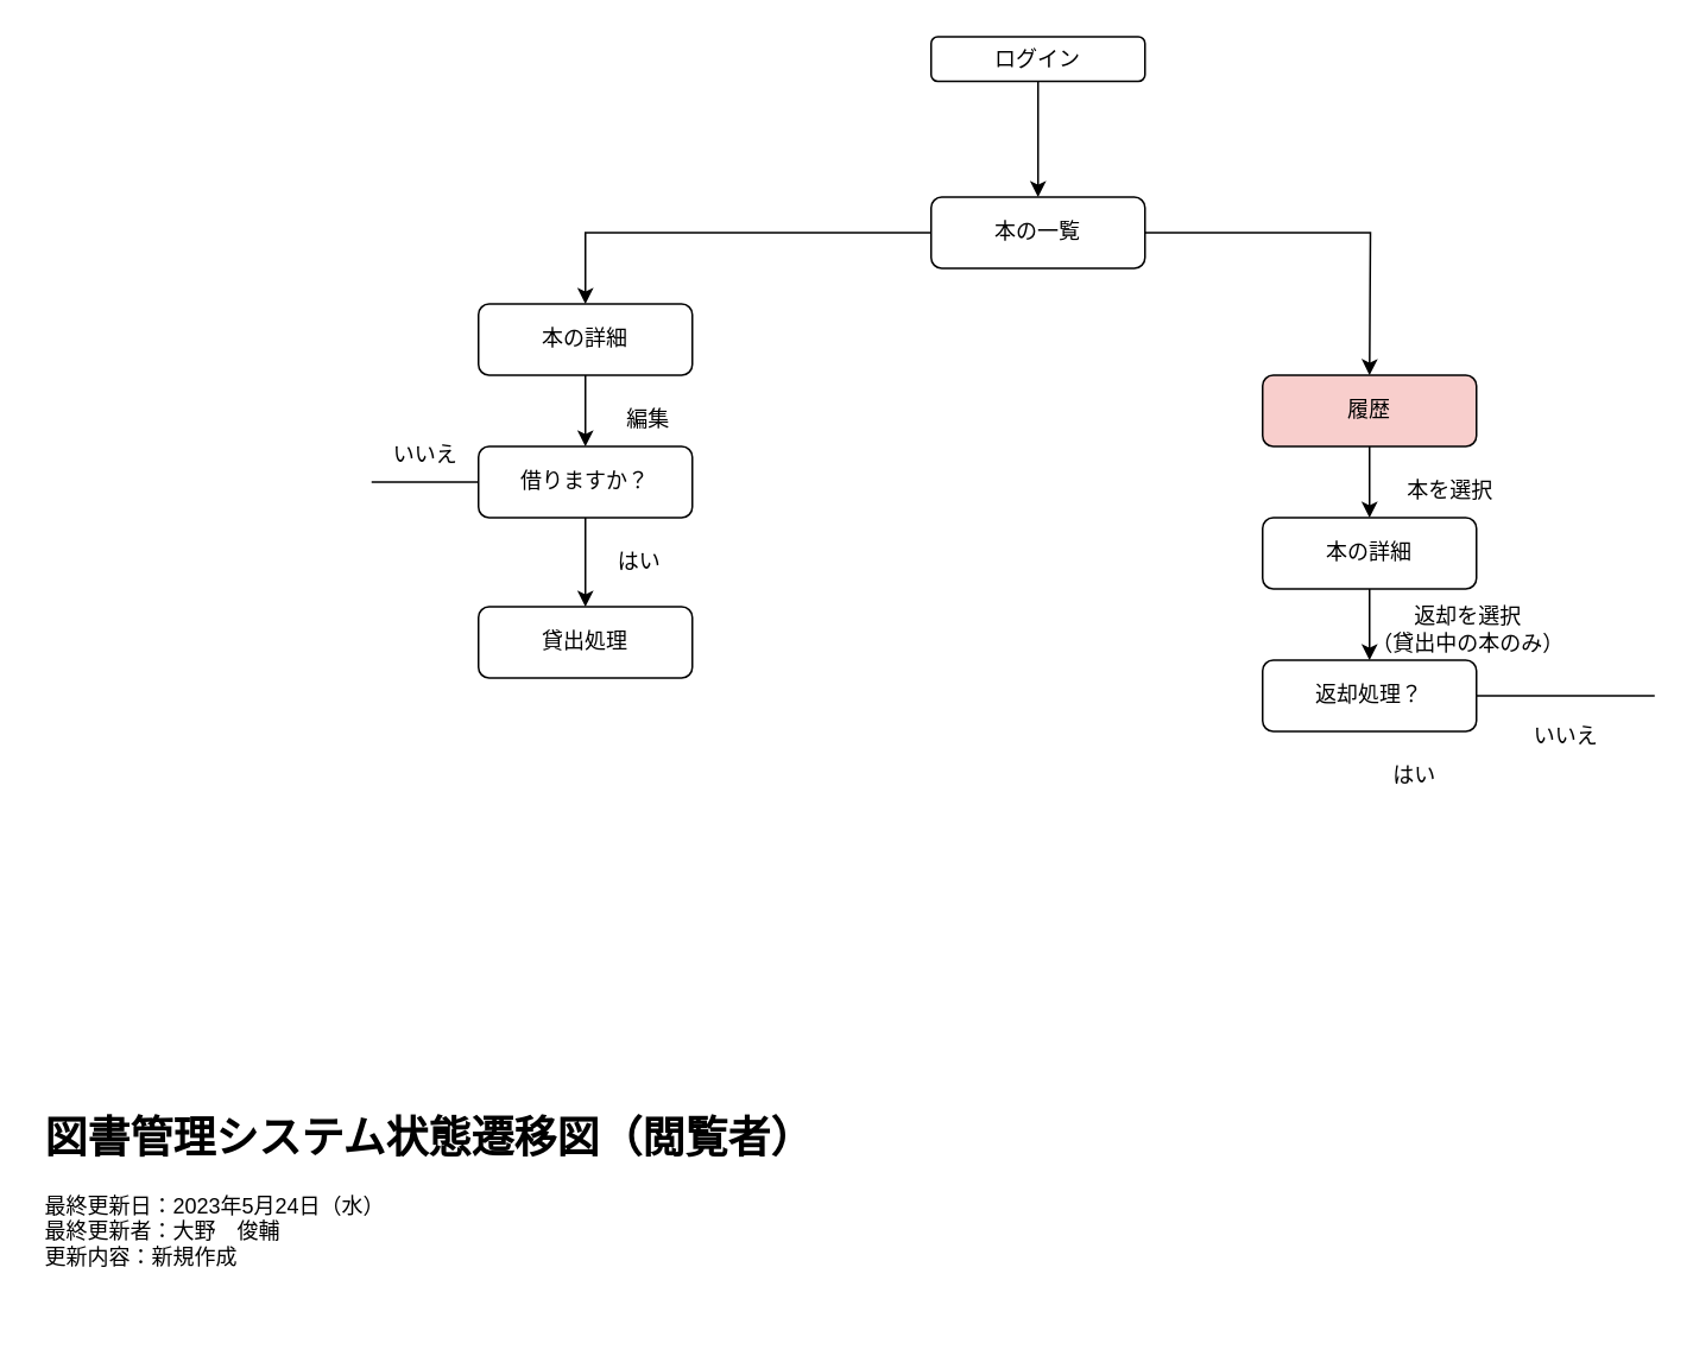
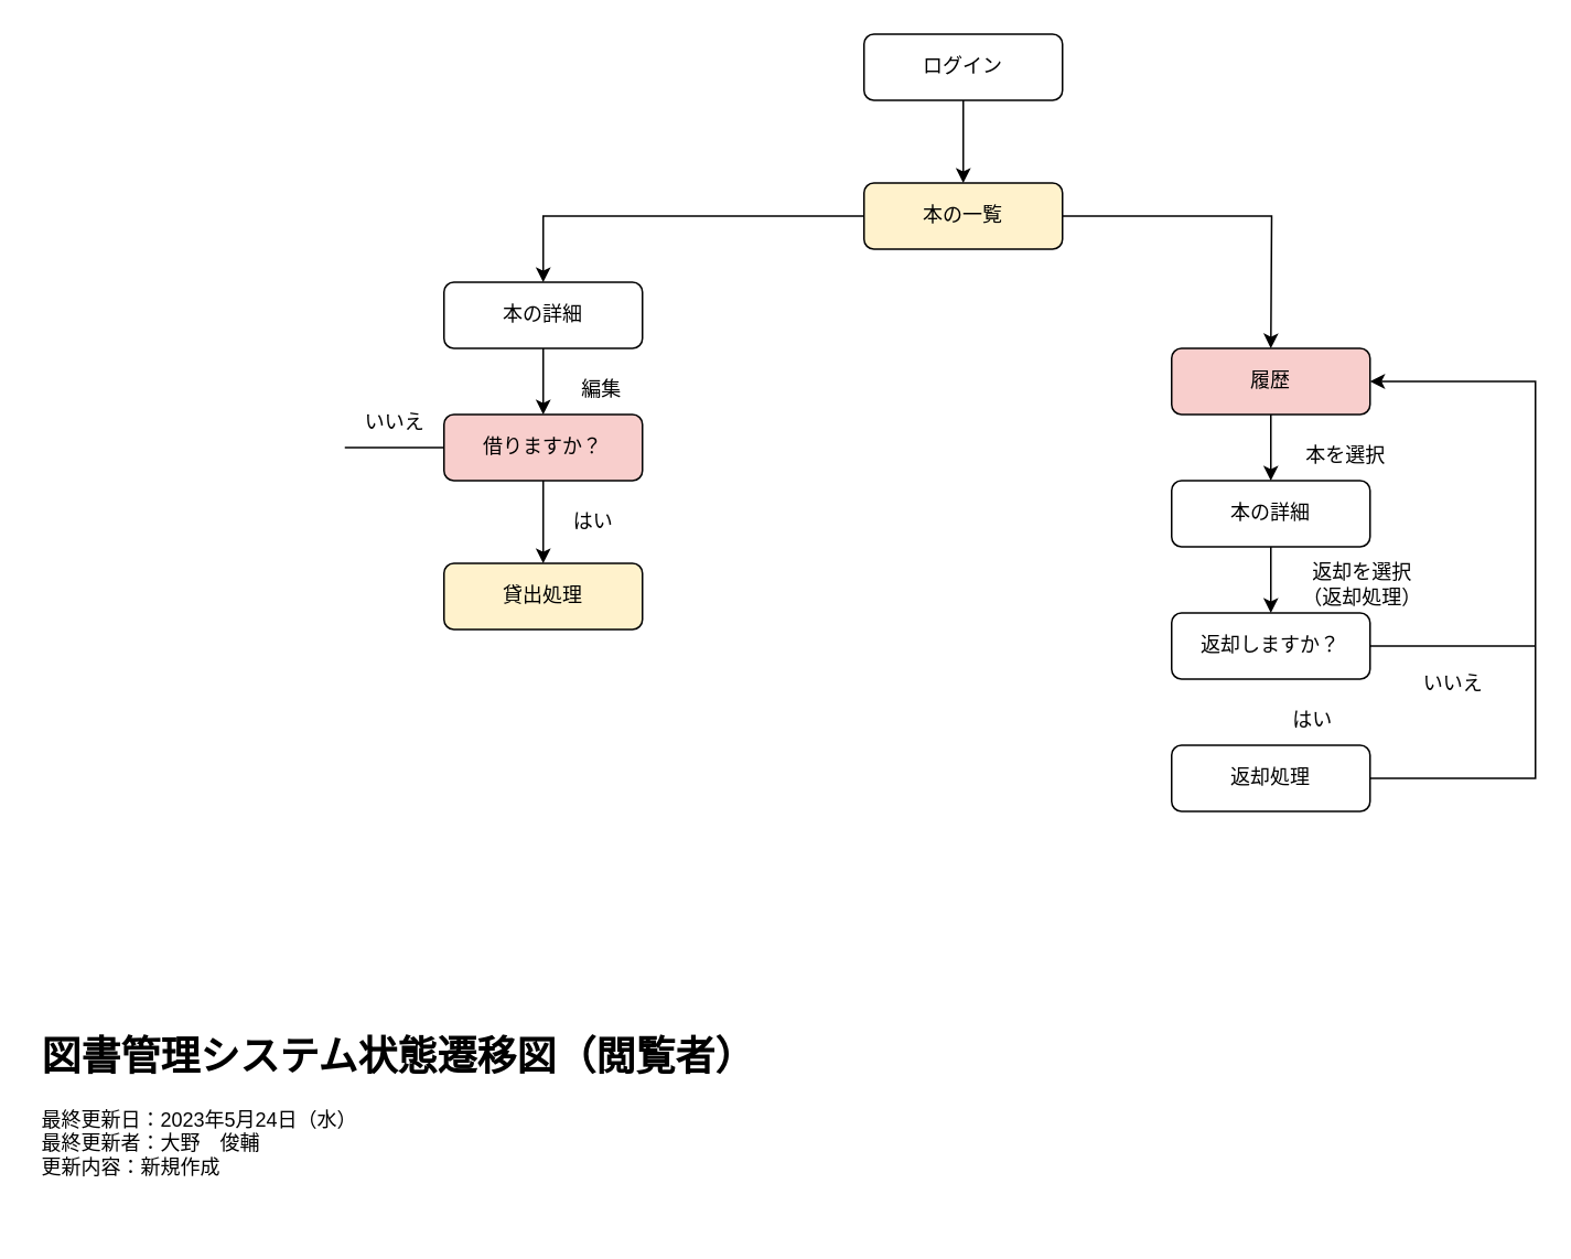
  <mxCell id="0" />
  <mxCell id="1" parent="0" />
  <mxCell id="2" style="edgeStyle=orthogonalEdgeStyle;rounded=0;orthogonalLoop=1;jettySize=auto;html=1;" parent="1" source="3" edge="1"><mxGeometry relative="1" as="geometry"><mxPoint x="582" y="110" as="targetPoint" /></mxGeometry></mxCell>
- <mxCell id="3" value="ログイン" style="rounded=1;whiteSpace=wrap;html=1;fontSize=12;glass=0;strokeWidth=1;shadow=0;" parent="1" vertex="1"><mxGeometry x="522" y="20" width="120" height="25" as="geometry" /></mxCell>
+ <mxCell id="3" value="ログイン" style="rounded=1;whiteSpace=wrap;html=1;fontSize=12;glass=0;strokeWidth=1;shadow=0;" parent="1" vertex="1"><mxGeometry x="522" y="20" width="120" height="40" as="geometry" /></mxCell>
  <mxCell id="4" style="edgeStyle=orthogonalEdgeStyle;rounded=0;orthogonalLoop=1;jettySize=auto;html=1;" parent="1" source="6" edge="1"><mxGeometry relative="1" as="geometry"><mxPoint x="768" y="210" as="targetPoint" /></mxGeometry></mxCell>
  <mxCell id="5" style="edgeStyle=orthogonalEdgeStyle;rounded=0;orthogonalLoop=1;jettySize=auto;html=1;entryX=0.5;entryY=0;entryDx=0;entryDy=0;" edge="1" parent="1" source="6" target="7"><mxGeometry relative="1" as="geometry" /></mxCell>
- <mxCell id="6" value="本の一覧" style="rounded=1;whiteSpace=wrap;html=1;fontSize=12;glass=0;strokeWidth=1;shadow=0;" parent="1" vertex="1"><mxGeometry x="522" y="110" width="120" height="40" as="geometry" /></mxCell>
+ <mxCell id="6" value="本の一覧" style="rounded=1;whiteSpace=wrap;html=1;fontSize=12;glass=0;strokeWidth=1;shadow=0;fillColor=#fff2cc;" parent="1" vertex="1"><mxGeometry x="522" y="110" width="120" height="40" as="geometry" /></mxCell>
  <mxCell id="7" value="本の詳細" style="rounded=1;whiteSpace=wrap;html=1;fontSize=12;glass=0;strokeWidth=1;shadow=0;" parent="1" vertex="1"><mxGeometry x="268" y="170" width="120" height="40" as="geometry" /></mxCell>
  <mxCell id="8" style="edgeStyle=orthogonalEdgeStyle;rounded=0;orthogonalLoop=1;jettySize=auto;html=1;" parent="1" source="9" edge="1"><mxGeometry relative="1" as="geometry"><mxPoint x="768" y="290" as="targetPoint" /></mxGeometry></mxCell>
  <mxCell id="9" value="履歴" style="rounded=1;whiteSpace=wrap;html=1;fontSize=12;glass=0;strokeWidth=1;shadow=0;fillColor=#f8cecc;" parent="1" vertex="1"><mxGeometry x="708" y="210" width="120" height="40" as="geometry" /></mxCell>
  <mxCell id="10" style="edgeStyle=orthogonalEdgeStyle;rounded=0;orthogonalLoop=1;jettySize=auto;html=1;entryX=0.5;entryY=0;entryDx=0;entryDy=0;" parent="1" source="11" target="12" edge="1"><mxGeometry relative="1" as="geometry" /></mxCell>
  <mxCell id="11" value="本の詳細" style="rounded=1;whiteSpace=wrap;html=1;fontSize=12;glass=0;strokeWidth=1;shadow=0;" parent="1" vertex="1"><mxGeometry x="708" y="290" width="120" height="40" as="geometry" /></mxCell>
- <mxCell id="12" value="返却処理？" style="rounded=1;whiteSpace=wrap;html=1;fontSize=12;glass=0;strokeWidth=1;shadow=0;" parent="1" vertex="1"><mxGeometry x="708" y="370" width="120" height="40" as="geometry" /></mxCell>
+ <mxCell id="12" value="返却しますか？" style="rounded=1;whiteSpace=wrap;html=1;fontSize=12;glass=0;strokeWidth=1;shadow=0;" parent="1" vertex="1"><mxGeometry x="708" y="370" width="120" height="40" as="geometry" /></mxCell>
+ <mxCell id="13" style="edgeStyle=orthogonalEdgeStyle;rounded=0;orthogonalLoop=1;jettySize=auto;html=1;entryX=1;entryY=0.5;entryDx=0;entryDy=0;" parent="1" source="14" target="9" edge="1"><mxGeometry relative="1" as="geometry"><mxPoint x="938" y="190" as="targetPoint" /><Array as="points"><mxPoint x="928" y="470" /><mxPoint x="928" y="230" /></Array></mxGeometry></mxCell>
+ <mxCell id="14" value="返却処理" style="rounded=1;whiteSpace=wrap;html=1;fontSize=12;glass=0;strokeWidth=1;shadow=0;" parent="1" vertex="1"><mxGeometry x="708" y="450" width="120" height="40" as="geometry" /></mxCell>
  <mxCell id="15" value="" style="endArrow=none;html=1;rounded=0;exitX=1;exitY=0.5;exitDx=0;exitDy=0;" parent="1" source="12" edge="1"><mxGeometry width="50" height="50" relative="1" as="geometry"><mxPoint x="618" y="380" as="sourcePoint" /><mxPoint x="928" y="390" as="targetPoint" /></mxGeometry></mxCell>
  <mxCell id="16" value="はい" style="text;html=1;align=center;verticalAlign=middle;resizable=0;points=[];autosize=1;strokeColor=none;fillColor=none;" parent="1" vertex="1"><mxGeometry x="768" y="420" width="50" height="30" as="geometry" /></mxCell>
  <mxCell id="17" value="いいえ" style="text;html=1;align=center;verticalAlign=middle;resizable=0;points=[];autosize=1;strokeColor=none;fillColor=none;" parent="1" vertex="1"><mxGeometry x="848" y="398" width="60" height="30" as="geometry" /></mxCell>
- <mxCell id="18" value="返却を選択&lt;br&gt;（貸出中の本のみ）" style="text;html=1;align=center;verticalAlign=middle;resizable=0;points=[];autosize=1;strokeColor=none;fillColor=none;" parent="1" vertex="1"><mxGeometry x="758" y="333" width="130" height="40" as="geometry" /></mxCell>
+ <mxCell id="18" value="返却を選択&lt;br&gt;（返却処理）" style="text;html=1;align=center;verticalAlign=middle;resizable=0;points=[];autosize=1;strokeColor=none;fillColor=none;" parent="1" vertex="1"><mxGeometry x="758" y="333" width="130" height="40" as="geometry" /></mxCell>
  <mxCell id="19" value="&lt;h1&gt;図書管理システム状態遷移図（閲覧者）&lt;/h1&gt;&lt;div&gt;最終更新日：2023年5月24日（水）&lt;/div&gt;&lt;div&gt;最終更新者：大野　俊輔&lt;/div&gt;&lt;div&gt;更新内容：新規作成&lt;/div&gt;" style="text;html=1;strokeColor=none;fillColor=none;spacing=5;spacingTop=-20;whiteSpace=wrap;overflow=hidden;rounded=0;" parent="1" vertex="1"><mxGeometry x="20" y="619" width="689" height="120" as="geometry" /></mxCell>
  <mxCell id="20" value="本を選択" style="text;html=1;align=center;verticalAlign=middle;resizable=0;points=[];autosize=1;strokeColor=none;fillColor=none;" parent="1" vertex="1"><mxGeometry x="778" y="260" width="70" height="30" as="geometry" /></mxCell>
  <mxCell id="21" value="" style="endArrow=classic;html=1;rounded=0;exitX=0.5;exitY=1;exitDx=0;exitDy=0;" edge="1" parent="1" source="7"><mxGeometry width="50" height="50" relative="1" as="geometry"><mxPoint x="228" y="370" as="sourcePoint" /><mxPoint x="328" y="250" as="targetPoint" /></mxGeometry></mxCell>
  <mxCell id="22" value="編集" style="text;html=1;align=center;verticalAlign=middle;resizable=0;points=[];autosize=1;strokeColor=none;fillColor=none;" vertex="1" parent="1"><mxGeometry x="338" y="220" width="50" height="30" as="geometry" /></mxCell>
- <mxCell id="23" value="借りますか？" style="rounded=1;whiteSpace=wrap;html=1;fontSize=12;glass=0;strokeWidth=1;shadow=0;" vertex="1" parent="1"><mxGeometry x="268" y="250" width="120" height="40" as="geometry" /></mxCell>
+ <mxCell id="23" value="借りますか？" style="rounded=1;whiteSpace=wrap;html=1;fontSize=12;glass=0;strokeWidth=1;shadow=0;fillColor=#f8cecc;" vertex="1" parent="1"><mxGeometry x="268" y="250" width="120" height="40" as="geometry" /></mxCell>
  <mxCell id="24" value="" style="endArrow=classic;html=1;rounded=0;exitX=0.5;exitY=1;exitDx=0;exitDy=0;" edge="1" parent="1" source="23"><mxGeometry width="50" height="50" relative="1" as="geometry"><mxPoint x="228" y="370" as="sourcePoint" /><mxPoint x="328" y="340" as="targetPoint" /></mxGeometry></mxCell>
- <mxCell id="25" value="貸出処理" style="rounded=1;whiteSpace=wrap;html=1;fontSize=12;glass=0;strokeWidth=1;shadow=0;" vertex="1" parent="1"><mxGeometry x="268" y="340" width="120" height="40" as="geometry" /></mxCell>
+ <mxCell id="25" value="貸出処理" style="rounded=1;whiteSpace=wrap;html=1;fontSize=12;glass=0;strokeWidth=1;shadow=0;fillColor=#fff2cc;" vertex="1" parent="1"><mxGeometry x="268" y="340" width="120" height="40" as="geometry" /></mxCell>
  <mxCell id="26" value="はい" style="text;html=1;align=center;verticalAlign=middle;resizable=0;points=[];autosize=1;strokeColor=none;fillColor=none;" vertex="1" parent="1"><mxGeometry x="333" y="300" width="50" height="30" as="geometry" /></mxCell>
  <mxCell id="27" value="" style="endArrow=none;html=1;rounded=0;entryX=0;entryY=0.5;entryDx=0;entryDy=0;" edge="1" parent="1" target="23"><mxGeometry width="50" height="50" relative="1" as="geometry"><mxPoint x="208" y="270" as="sourcePoint" /><mxPoint x="308" y="270" as="targetPoint" /></mxGeometry></mxCell>
  <mxCell id="28" value="いいえ" style="text;html=1;align=center;verticalAlign=middle;resizable=0;points=[];autosize=1;strokeColor=none;fillColor=none;" vertex="1" parent="1"><mxGeometry x="208" y="240" width="60" height="30" as="geometry" /></mxCell>
